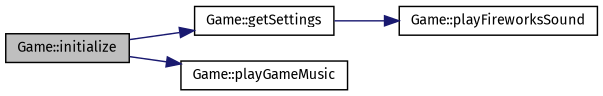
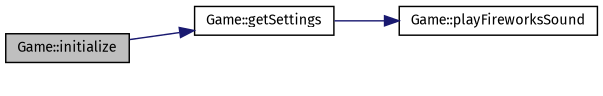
  digraph {
    fontname="Fira Sans"
    rankdir=LR
    node [color=black fillcolor=white fontname="Fira Sans" fontsize=10 shape=record style=filled]
    edge [color=midnightblue fontname="Fira Sans" fontsize=10 labelfontname=Helvetica labelfontsize=10 style=solid]
    n1 [fillcolor=grey75 fontcolor=black height=0.2 label="Game::initialize" width=0.4]
    n2 [height=0.2 label="Game::getSettings" width=0.4]
-   n3 [height=0.2 label="Game::playGameMusic" width=0.4]
    n4 [height=0.2 label="Game::playFireworksSound" width=0.4]
    n1 -> n2
-   n1 -> n3
    n2 -> n4
  }
